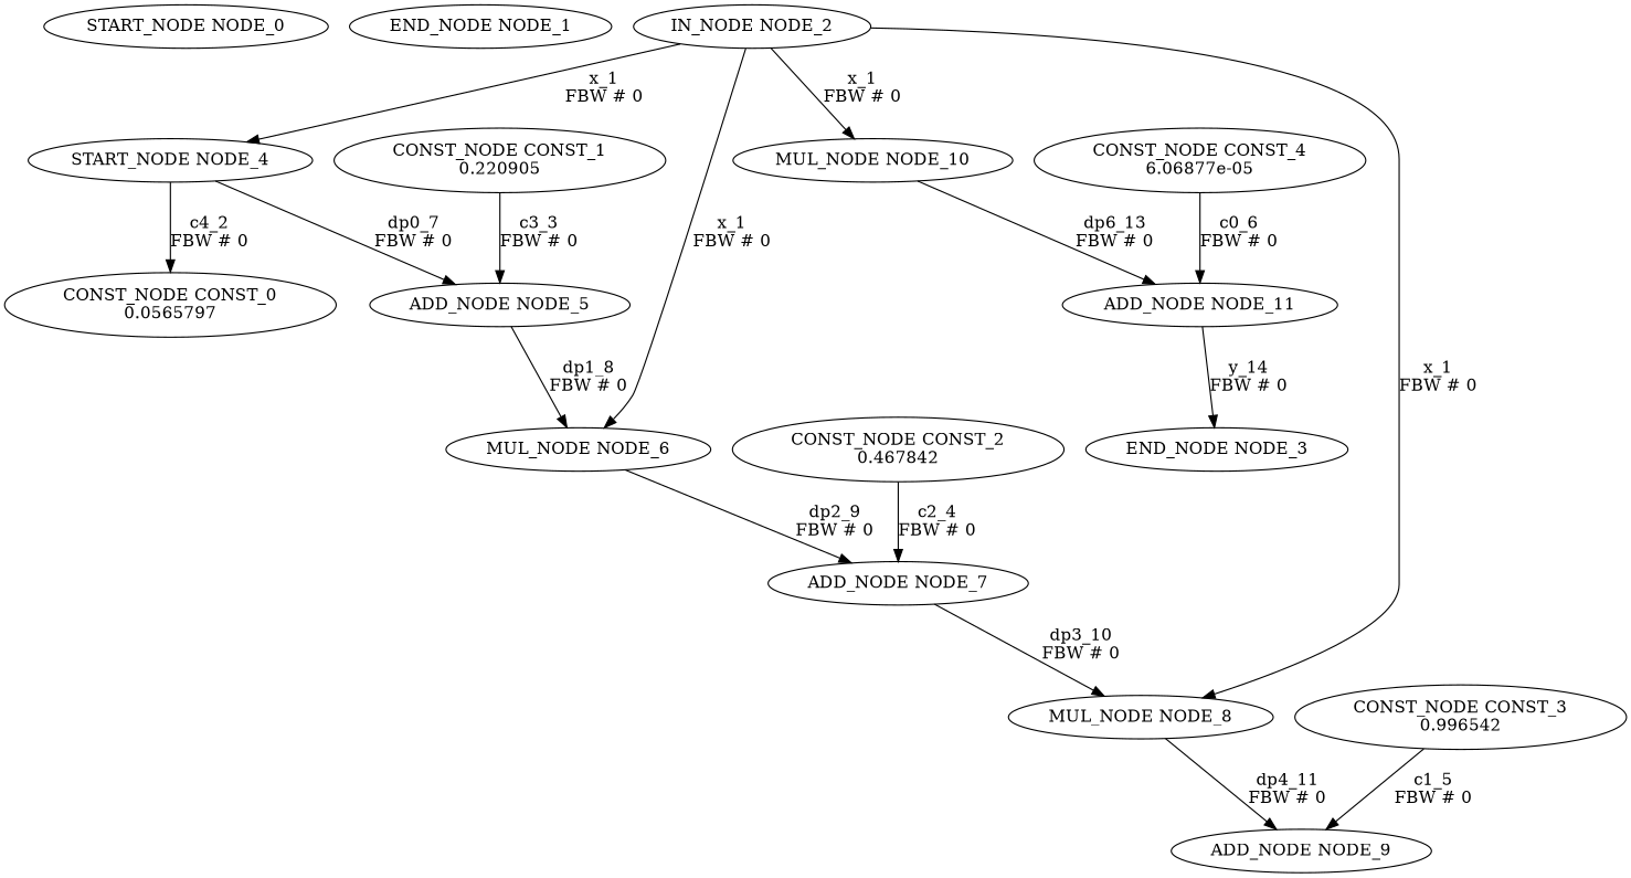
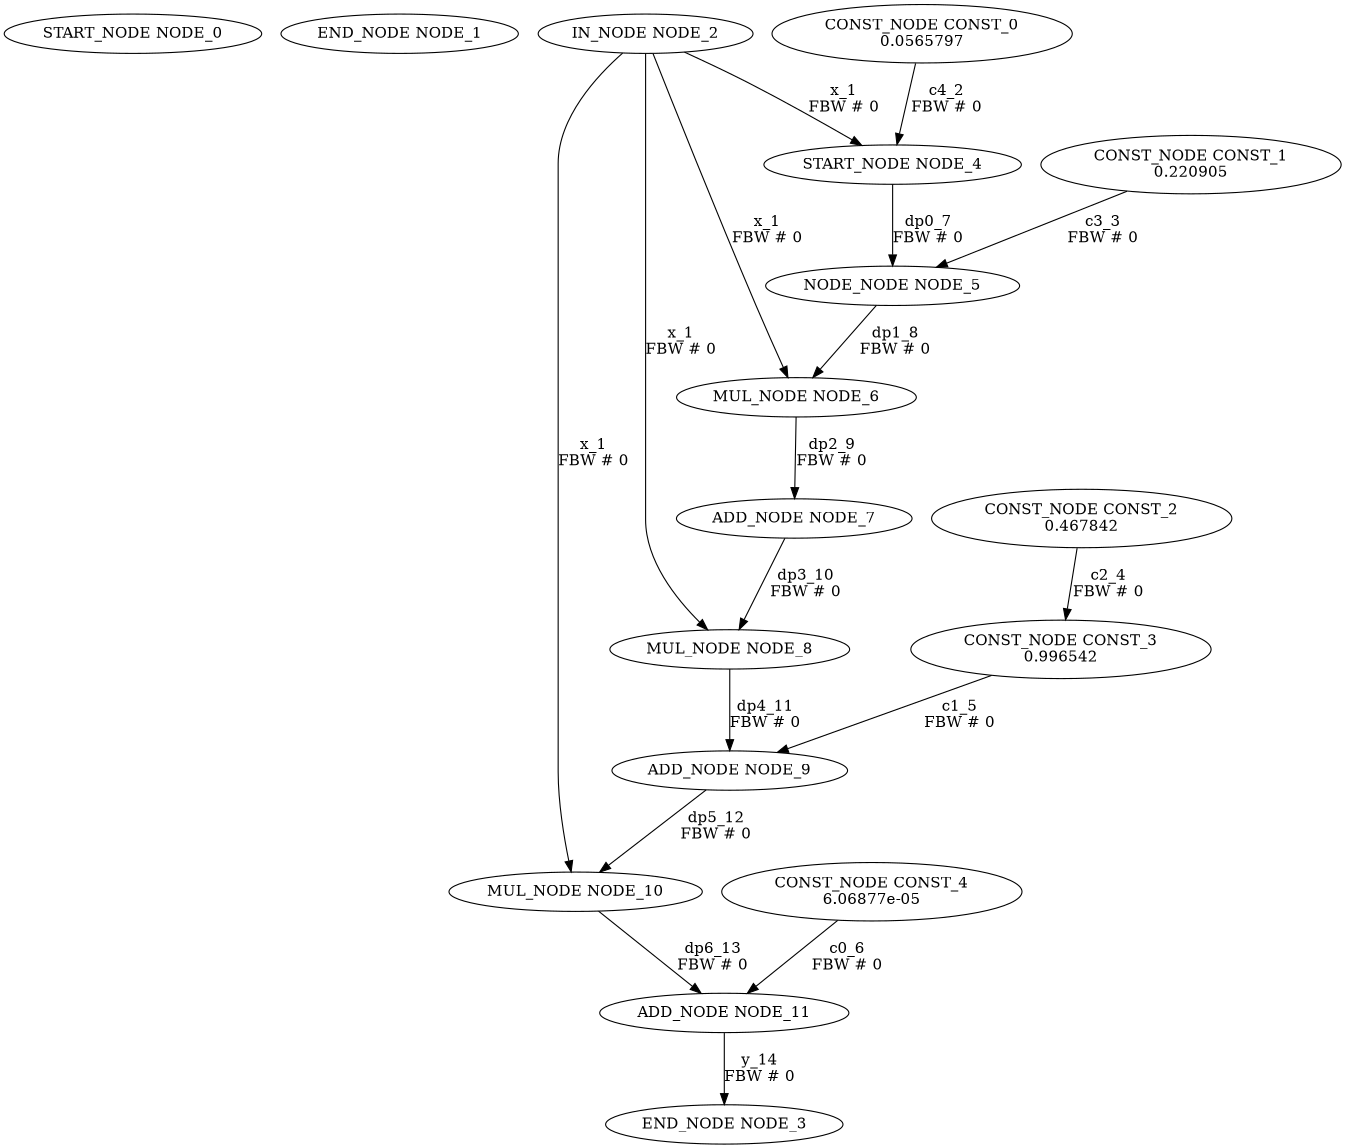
  digraph {
    n1 [label="START_NODE NODE_0"]
    n2 [label="END_NODE NODE_1"]
    n3 [label="IN_NODE NODE_2"]
    n4 [label="START_NODE NODE_4"]
    n5 [label="MUL_NODE NODE_6"]
    n6 [label="MUL_NODE NODE_8"]
    n7 [label="MUL_NODE NODE_10"]
-   n8 [label="ADD_NODE NODE_5"]
+   n8 [label="NODE_NODE NODE_5"]
    n9 [label="ADD_NODE NODE_7"]
    n10 [label="ADD_NODE NODE_9"]
    n11 [label="ADD_NODE NODE_11"]
    n12 [label="END_NODE NODE_3"]
    n13 [label="CONST_NODE CONST_0\n0.0565797"]
    n14 [label="CONST_NODE CONST_1\n0.220905"]
    n15 [label="CONST_NODE CONST_2\n0.467842"]
    n16 [label="CONST_NODE CONST_3\n0.996542"]
    n17 [label="CONST_NODE CONST_4\n6.06877e-05"]
    n3 -> n4 [label="x_1\nFBW # 0"]
    n3 -> n5 [label="x_1\nFBW # 0"]
    n3 -> n6 [label="x_1\nFBW # 0"]
    n3 -> n7 [label="x_1\nFBW # 0"]
    n4 -> n8 [label="dp0_7\nFBW # 0"]
    n5 -> n9 [label="dp2_9\nFBW # 0"]
    n6 -> n10 [label="dp4_11\nFBW # 0"]
    n7 -> n11 [label="dp6_13\nFBW # 0"]
    n8 -> n5 [label="dp1_8\nFBW # 0"]
    n9 -> n6 [label="dp3_10\nFBW # 0"]
+   n10 -> n7 [label="dp5_12\nFBW # 0"]
    n11 -> n12 [label="y_14\nFBW # 0"]
-   n4 -> n13 [label="c4_2\nFBW # 0"]
+   n13 -> n4 [label="c4_2\nFBW # 0"]
    n14 -> n8 [label="c3_3\nFBW # 0"]
-   n15 -> n9 [label="c2_4\nFBW # 0"]
+   n15 -> n16 [label="c2_4\nFBW # 0"]
    n16 -> n10 [label="c1_5\nFBW # 0"]
    n17 -> n11 [label="c0_6\nFBW # 0"]
  }
